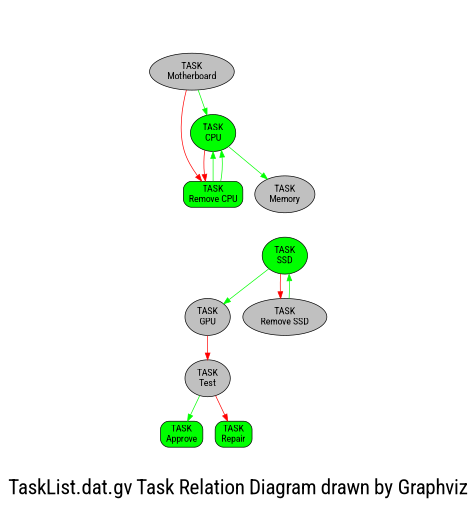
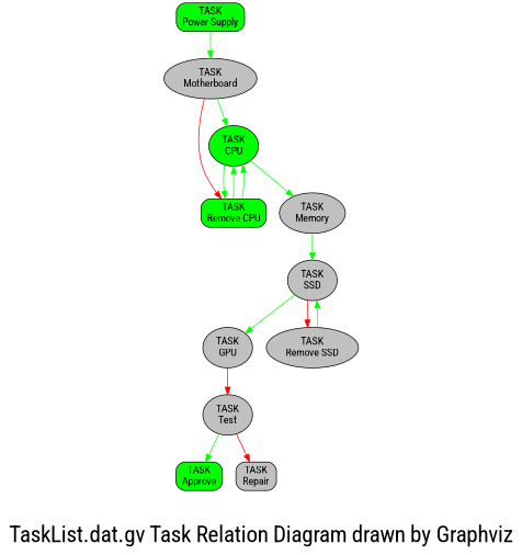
  digraph {
    fontname="Roboto Condensed"
    fontsize=30
    label="TaskList.dat.gv Task Relation Diagram drawn by Graphviz"
    node [fillcolor=grey fontname="Roboto Condensed" style=filled]
    edge [color=green fontname="Roboto Condensed"]
+   "TASK\nPower Supply" [fillcolor=green shape=rectangle style="rounded,filled"]
    "TASK\nMotherboard"
    "TASK\nCPU" [fillcolor=green]
    "TASK\nRemove CPU" [fillcolor=green shape=rectangle style="rounded,filled"]
    "TASK\nMemory"
-   "TASK\nSSD" [fillcolor=green]
+   "TASK\nSSD"
    "TASK\nGPU"
    "TASK\nRemove SSD"
    "TASK\nTest"
    "TASK\nApprove" [fillcolor=green shape=rectangle style="rounded,filled"]
-   "TASK\nRepair" [fillcolor=green shape=rectangle style="rounded,filled"]
+   "TASK\nRepair" [shape=rectangle style="rounded,filled"]
+   "TASK\nPower Supply" -> "TASK\nMotherboard"
    "TASK\nMotherboard" -> "TASK\nCPU"
    "TASK\nMotherboard" -> "TASK\nRemove CPU" [color=red]
-   "TASK\nCPU" -> "TASK\nRemove CPU" [color=red]
+   "TASK\nCPU" -> "TASK\nRemove CPU"
    "TASK\nCPU" -> "TASK\nMemory"
    "TASK\nRemove CPU" -> "TASK\nCPU"
    "TASK\nRemove CPU" -> "TASK\nCPU"
+   "TASK\nMemory" -> "TASK\nSSD"
    "TASK\nSSD" -> "TASK\nGPU"
    "TASK\nSSD" -> "TASK\nRemove SSD" [color=red]
    "TASK\nGPU" -> "TASK\nTest" [color=red]
    "TASK\nRemove SSD" -> "TASK\nSSD"
    "TASK\nTest" -> "TASK\nApprove"
    "TASK\nTest" -> "TASK\nRepair" [color=red]
  }
